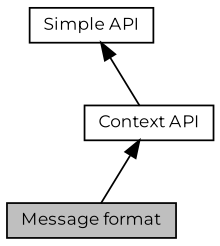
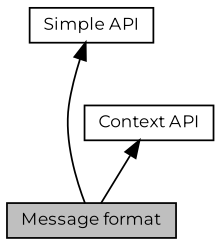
  digraph {
    fontname=Montserrat
    rankdir=TB
    node [color=black fillcolor=white fontname=Montserrat fontsize=10 shape=record style=filled]
    edge [dir=back fontname=Montserrat fontsize=10 labelfontname=Helvetica labelfontsize=10 shape=plaintext style=solid]
    n1 [height=0.2 label="Simple API" width=0.4]
    n2 [fillcolor=grey75 fontcolor=black height=0.2 label="Message format" width=0.4]
    n3 [height=0.2 label="Context API" width=0.4]
-   n1 -> n3
+   n1 -> n2
    n3 -> n2
  }
